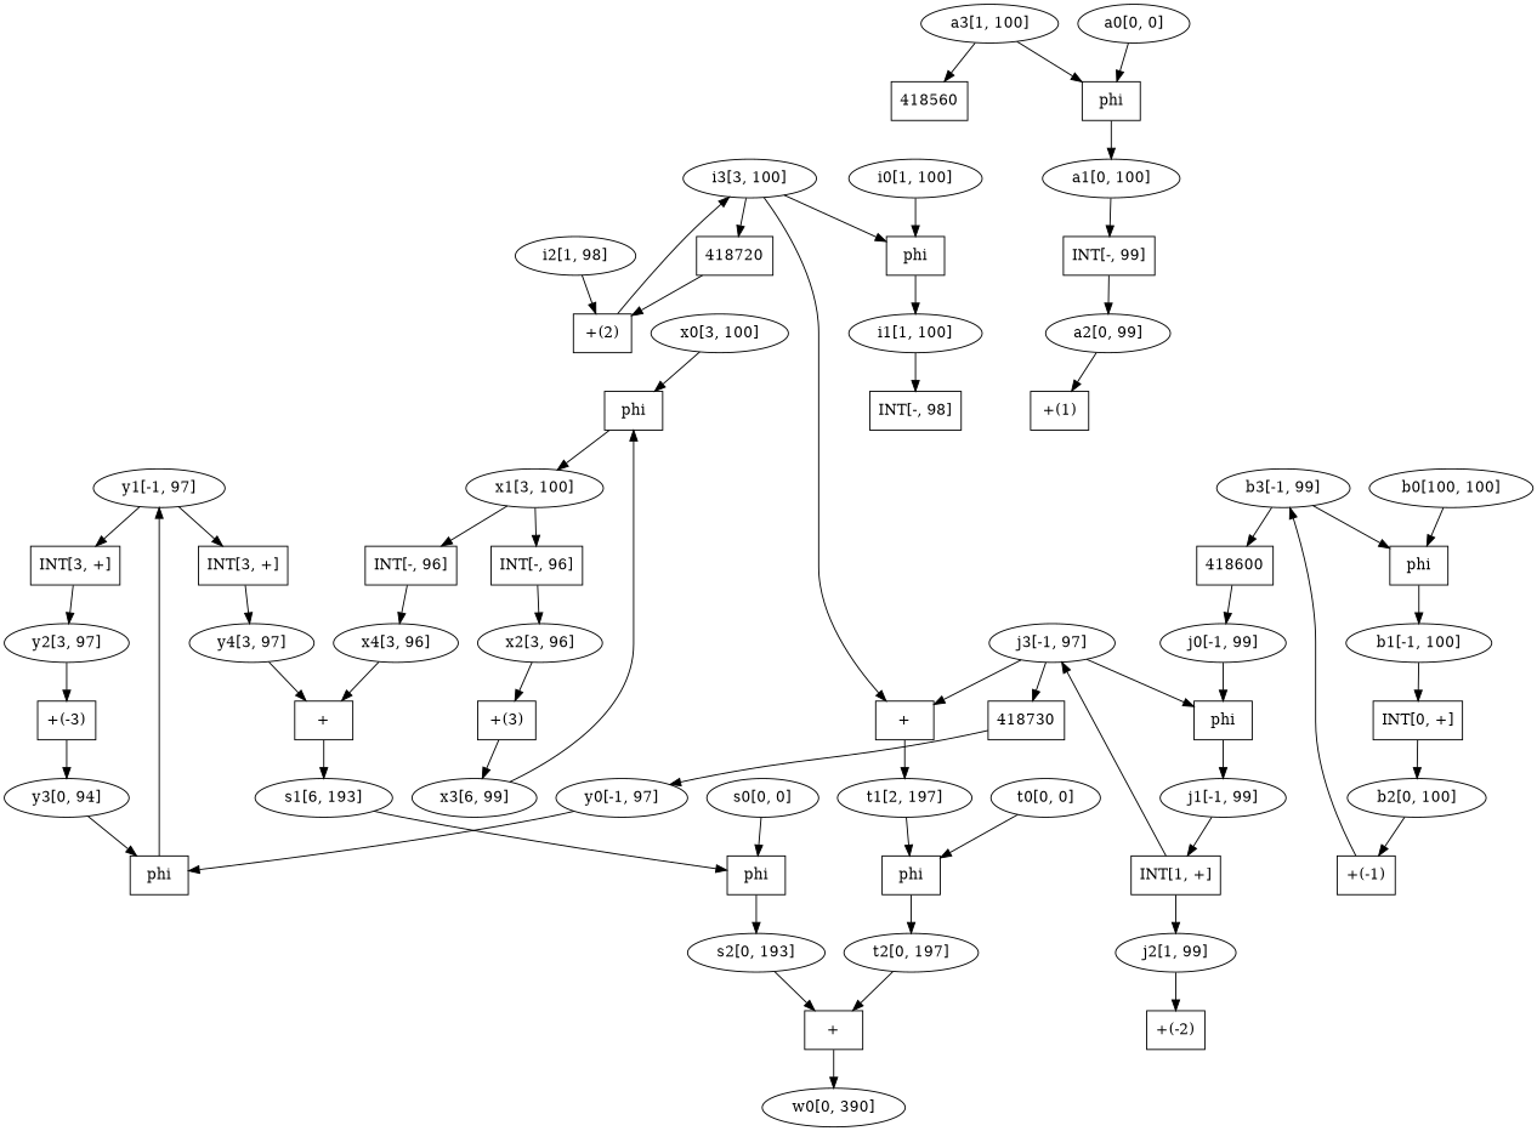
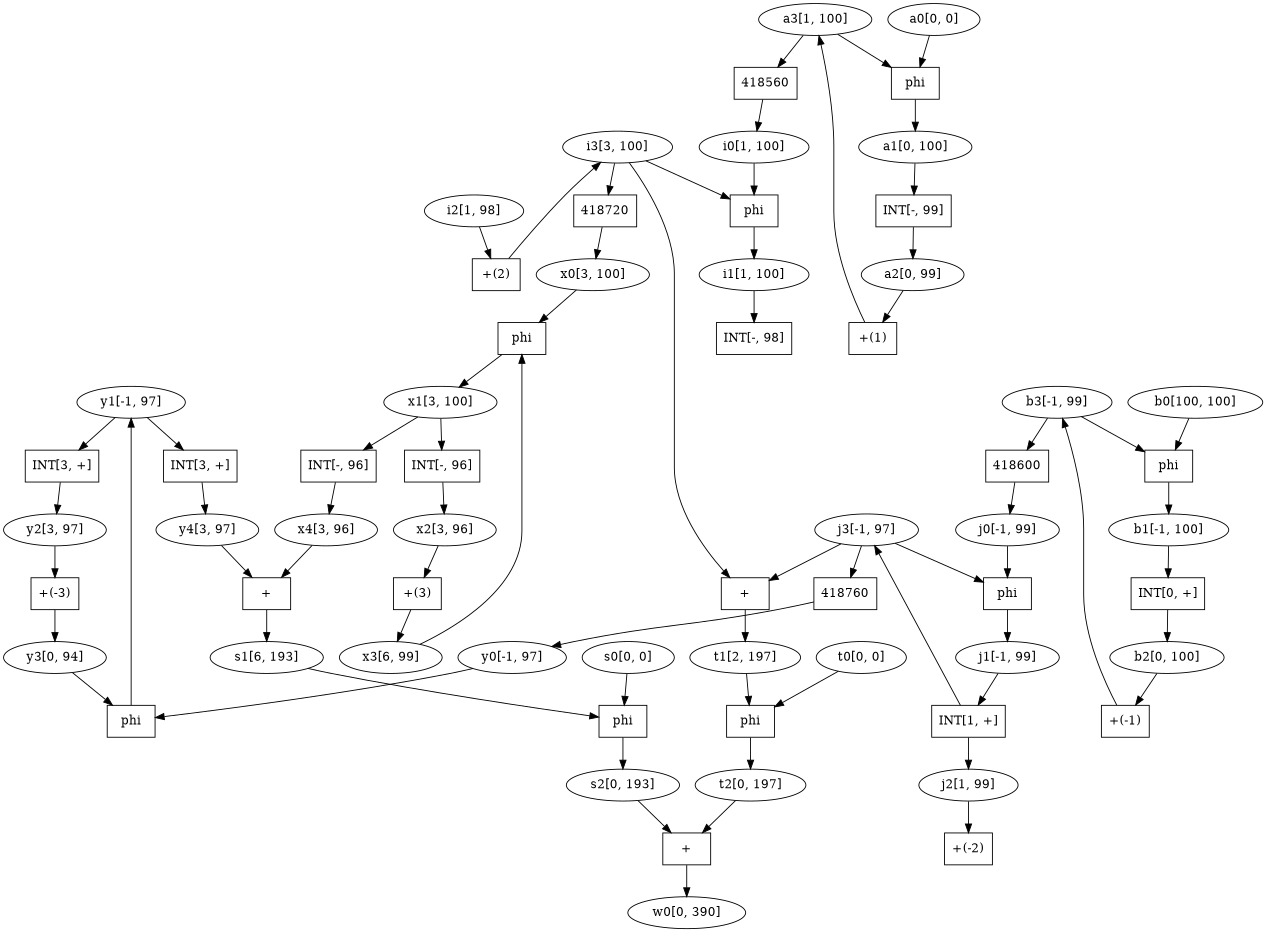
  digraph {
    n1 [label=" w0[0, 390] "]
    n2 [label=" j0[-1, 99] "]
    n3 [label=" phi " shape=box]
    n4 [label=" j1[-1, 99] "]
    n5 [label="INT[1, +]" shape=box]
    n6 [label=" j2[1, 99] "]
    n7 [label=" j3[-1, 97] "]
    n8 [label="+(-2)" shape=box]
-   418760 [shape=box label=418730]
+   418760 [shape=box]
    n10 [label=" + " shape=box]
    n11 [label=" y0[-1, 97] "]
    n12 [label=" t1[2, 197] "]
    n13 [label=" b0[100, 100] "]
    n14 [label=" phi " shape=box]
    n15 [label=" b1[-1, 100] "]
    n16 [label="INT[0, +]" shape=box]
    n17 [label=" b2[0, 100] "]
    n18 [label="+(-1)" shape=box]
    n19 [label=" b3[-1, 99] "]
    418600 [shape=box]
    n21 [label=" y1[-1, 97] "]
    n22 [label="INT[3, +]" shape=box]
    n23 [label="INT[3, +]" shape=box]
    n24 [label=" y2[3, 97] "]
    n25 [label=" y4[3, 97] "]
    n26 [label=" phi " shape=box]
    n27 [label=" y3[0, 94] "]
    n28 [label="+(-3)" shape=box]
    n29 [label=" + " shape=box]
    n30 [label=" s1[6, 193] "]
    n31 [label=" s2[0, 193] "]
    n32 [label=" + " shape=box]
    n33 [label=" phi " shape=box]
    n34 [label=" s0[0, 0] "]
    n35 [label=" i1[1, 100] "]
    n36 [label="INT[-, 98]" shape=box]
    n37 [label=" i0[1, 100] "]
    n38 [label=" phi " shape=box]
    n39 [label=" i3[3, 100] "]
    418720 [shape=box]
    n41 [label=" x0[3, 100] "]
    n42 [label=" i2[1, 98] "]
    n43 [label="+(2)" shape=box]
    n44 [label=" a1[0, 100] "]
    n45 [label="INT[-, 99]" shape=box]
    n46 [label=" a2[0, 99] "]
    n47 [label=" a0[0, 0] "]
    n48 [label=" phi " shape=box]
    n49 [label=" a3[1, 100] "]
    418560 [shape=box]
    n51 [label="+(1)" shape=box]
    n52 [label=" x2[3, 96] "]
    n53 [label="+(3)" shape=box]
    n54 [label=" x3[6, 99] "]
    n55 [label=" phi " shape=box]
    n56 [label=" x1[3, 100] "]
    n57 [label="INT[-, 96]" shape=box]
    n58 [label="INT[-, 96]" shape=box]
    n59 [label=" x4[3, 96] "]
    n60 [label=" t2[0, 197] "]
    n61 [label=" t0[0, 0] "]
    n62 [label=" phi " shape=box]
    n2 -> n3
    n3 -> n4
    n4 -> n5
    n5 -> n6
    n5 -> n7
    n6 -> n8
    n7 -> n3
    n7 -> 418760
    n7 -> n10
    418760 -> n11
    n10 -> n12
    n11 -> n26
    n12 -> n62
    n13 -> n14
    n14 -> n15
    n15 -> n16
    n16 -> n17
    n17 -> n18
    n18 -> n19
    n19 -> n14
    n19 -> 418600
    418600 -> n2
    n21 -> n22
    n21 -> n23
    n22 -> n24
    n23 -> n25
    n24 -> n28
    n25 -> n29
    n26 -> n21
    n27 -> n26
    n28 -> n27
    n29 -> n30
    n30 -> n33
    n31 -> n32
    n32 -> n1
    n33 -> n31
    n34 -> n33
    n35 -> n36
    n37 -> n38
    n38 -> n35
    n39 -> n10
    n39 -> n38
    n39 -> 418720
-   418720 -> n43
+   418720 -> n41
    n41 -> n55
    n42 -> n43
    n43 -> n39
    n44 -> n45
    n45 -> n46
    n46 -> n51
    n47 -> n48
    n48 -> n44
    n49 -> n48
    n49 -> 418560
+   418560 -> n37
+   n51 -> n49
    n52 -> n53
    n53 -> n54
    n54 -> n55
    n55 -> n56
    n56 -> n57
    n56 -> n58
    n57 -> n52
    n58 -> n59
    n59 -> n29
    n60 -> n32
    n61 -> n62
    n62 -> n60
  }
